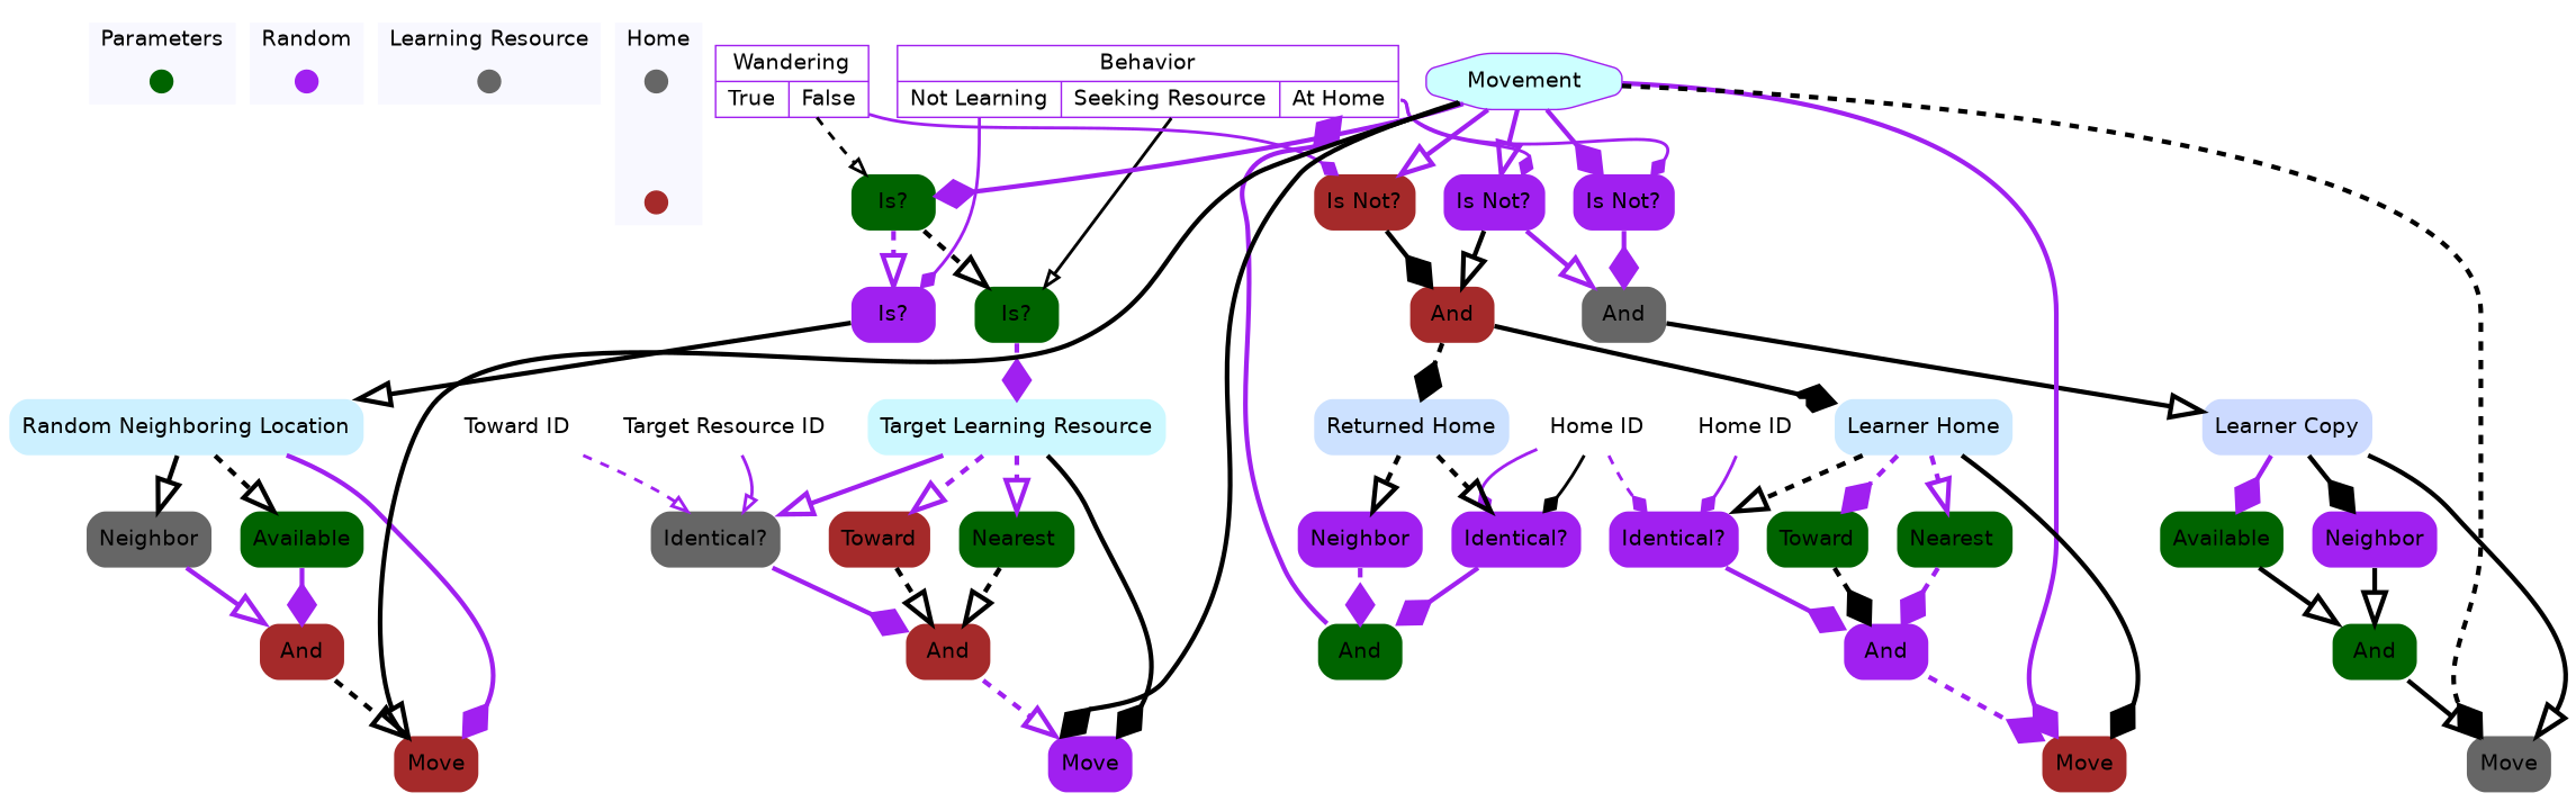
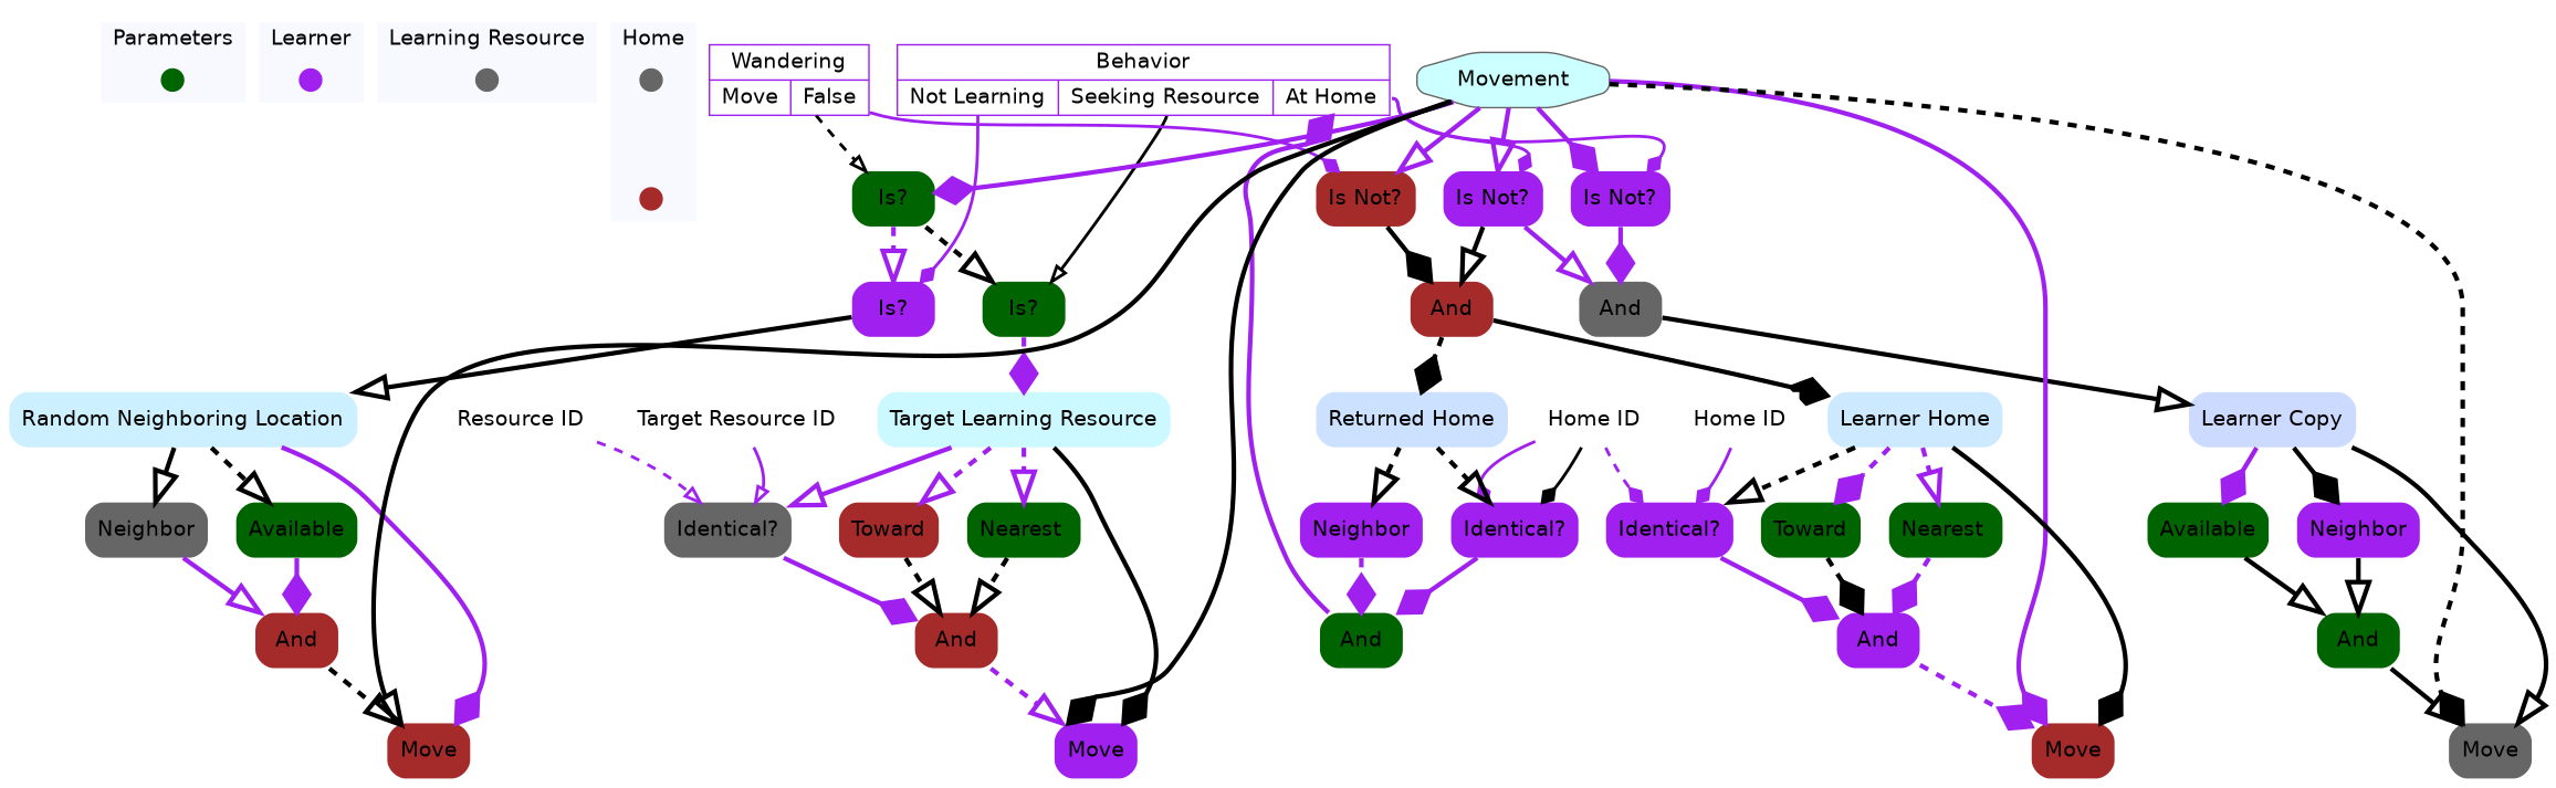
  digraph {
    node [color=purple shape=none style="rounded,filled" fontname=Helvetica]
    edge [style=bold arrowhead=diamond color=purple penwidth=3.0 arrowsize=2.0]
    contextOverview [color=darkgreen fixedsize=true fontcolor=white height=.2 shape=point style=filled width=.2 fontname=""]
    movementOverview [fixedsize=true fontcolor=white height=.2 shape=point style=filled width=.2]
    targetLearningResourceOverview [color=gray40 fixedsize=true fontcolor=white height=.2 shape=point style=filled width=.2]
    learnerHomeOverview [color=gray40 fixedsize=true fontcolor=white height=.2 shape=point style=filled width=.2]
    returnedHomeOverview [color=brown fixedsize=true fontcolor=white height=.2 shape=point style=filled width=.2]
    n6 [fillcolor=white label="{<learnerbehavior> Behavior | {<learnerbehaviornotInterested> Not Learning|<learnerbehaviorseekingResource> Seeking Resource|<learnerbehavioratHome> At Home}}" shape=record style=filled]
    n7 [label="Is Not?"]
    n8 [label="Is Not?"]
    n9 [color=darkgreen label="Is?"]
    n10 [label="Is?"]
    n11 [color=brown label=And]
    n12 [color=gray40 label=And]
    n13 [color=gray40 fillcolor="0.524, 0.2, 1.0" label="Target Learning Resource"]
    n14 [color=brown fillcolor="0.549, 0.2, 1.0" label="Random Neighboring Location"]
-   n15 [fillcolor=white label="{<spatialResourceswanderingRecord> Wandering | {<true> True| <false> False}}" shape=record style=filled]
+   n15 [fillcolor=white label="{<spatialResourceswanderingRecord> Wandering | {<true> Move| <false> False}}" shape=record style=filled]
    n16 [color=darkgreen label="Is?"]
    n17 [color=brown label="Is Not?"]
-   n18 [color=gray40 fillcolor=white fontsize=14 label="Toward ID" style=filled]
+   n18 [color=gray40 fillcolor=white fontsize=14 label="Resource ID" style=filled]
    n19 [color=gray40 label="Identical?"]
    n20 [color=brown label=And]
    n21 [fillcolor=white fontsize=14 label="Target Resource ID" style=filled]
    n22 [color=darkgreen fillcolor=white fontsize=14 label="Home ID" style=filled]
    n23 [label="Identical?"]
    n24 [label="Identical?"]
    n25 [label=And]
    n26 [color=darkgreen label=And]
    n27 [color=darkgreen fillcolor=white fontsize=14 label="Home ID" style=filled]
-   n28 [fillcolor="0.5, 0.2, 1.0" label=Movement shape=octagon]
+   n28 [color=gray40 fillcolor="0.5, 0.2, 1.0" label=Movement shape=octagon]
    n29 [color=brown label=Move]
    n30 [color=brown label=Move]
    n31 [color=gray40 label=Move]
    n32 [label=Move]
    n33 [color=darkgreen fillcolor="0.574, 0.2, 1.0" label="Learner Home"]
    n34 [color=gray40 fillcolor="0.599, 0.2, 1.0" label="Returned Home"]
    n35 [color=gray40 fillcolor="0.623, 0.2, 1.0" label="Learner Copy"]
    n36 [color=darkgreen label=Toward]
    n37 [color=darkgreen label="Nearest "]
    n38 [color=brown label=Toward]
    n39 [color=darkgreen label="Nearest "]
    n40 [color=darkgreen label=Available]
    n41 [color=gray40 label=Neighbor]
    n42 [label=Neighbor]
    n43 [color=darkgreen label=Available]
    n44 [label=Neighbor]
    n45 [color=darkgreen label=And]
    n46 [color=brown label=And]
    subgraph cluster_1 {
      color=white
      fillcolor=ghostwhite
      fontname=Helvetica
      label=Parameters
      labeljust=l
      style=filled
      contextOverview
    }
    subgraph cluster_2 {
      color=white
      fillcolor=ghostwhite
      fontname=Helvetica
-     label=Random
+     label=Learner
      labeljust=l
      nodesep=0.1
      style=filled
      movementOverview
    }
    subgraph cluster_3 {
      color=white
      fillcolor=ghostwhite
      fontname=Helvetica
      label="Learning Resource"
      labeljust=l
      nodesep=0.1
      style=filled
      targetLearningResourceOverview
    }
    subgraph cluster_4 {
      color=white
      fillcolor=ghostwhite
      fontname=Helvetica
      label=Home
      labeljust=l
      nodesep=0.1
      style=filled
      learnerHomeOverview
      returnedHomeOverview
    }
    learnerHomeOverview -> returnedHomeOverview [style=invis arrowhead="" color="" penwidth="" arrowsize=""]
    n6 -> n7 [headport=ne penwidth=2.0 tailport=learnerbehavioratHome arrowsize=""]
    n6 -> n8 [headport=ne penwidth=2.0 tailport=learnerbehavioratHome arrowsize=""]
    n6 -> n9 [arrowhead=onormal color=black headport=ne penwidth=2.0 tailport=learnerbehaviorseekingResource arrowsize=""]
    n6 -> n10 [headport=ne penwidth=2.0 tailport=learnerbehaviornotInterested arrowsize=""]
    n7 -> n11 [arrowhead=onormal color=black]
    n7 -> n12 [arrowhead=onormal]
    n8 -> n12
    n9 -> n13 [style=dashed]
    n10 -> n14 [arrowhead=onormal color=black]
    n11 -> n33 [color=black]
    n11 -> n34 [color=black style=dashed]
    n12 -> n35 [arrowhead=onormal color=black]
    n13 -> n19 [arrowhead=onormal]
    n13 -> n32 [color=black headport=ne]
    n13 -> n38 [arrowhead=onormal style=dashed]
    n13 -> n39 [arrowhead=onormal style=dashed]
    n14 -> n29 [headport=ne]
    n14 -> n40 [arrowhead=onormal color=black style=dashed]
    n14 -> n41 [arrowhead=onormal color=black]
    n15 -> n16 [arrowhead=onormal color=black headport=nw penwidth=2.0 style=dashed arrowsize=""]
    n15 -> n17 [headport=nw penwidth=2.0 arrowsize=""]
    n16 -> n9 [arrowhead=onormal color=black style=dashed]
    n16 -> n10 [arrowhead=onormal style=dashed]
    n17 -> n11 [color=black]
    n18 -> n19 [arrowhead=onormal headport=nw penwidth=2.0 style=dashed arrowsize=""]
    n19 -> n20
    n20 -> n32 [arrowhead=onormal style=dashed]
    n21 -> n19 [arrowhead=onormal headport=ne penwidth=2.0 arrowsize=""]
    n22 -> n23 [headport=nw penwidth=2.0 style=dashed arrowsize=""]
    n22 -> n24 [headport=nw penwidth=2.0 arrowsize=""]
    n22 -> n24 [color=black headport=ne penwidth=2.0 arrowsize=""]
    n23 -> n25
    n24 -> n26
    n25 -> n30 [style=dashed]
    n26 -> n6 [headport=learnerbehavioratHome]
    n27 -> n23 [headport=ne penwidth=2.0 arrowsize=""]
    n28 -> n7 [arrowhead=onormal]
    n28 -> n8
    n28 -> n16
    n28 -> n17 [arrowhead=onormal]
    n28 -> n29 [arrowhead=onormal color=black headport=nw]
    n28 -> n30 [headport=nw]
    n28 -> n31 [color=black headport=nw style=dashed]
    n28 -> n32 [color=black headport=nw]
    n33 -> n23 [arrowhead=onormal color=black style=dashed]
    n33 -> n30 [color=black headport=ne]
    n33 -> n36 [style=dashed]
    n33 -> n37 [arrowhead=onormal style=dashed]
    n34 -> n24 [arrowhead=onormal color=black style=dashed]
    n34 -> n42 [arrowhead=onormal color=black style=dashed]
    n35 -> n31 [arrowhead=onormal color=black headport=ne]
    n35 -> n43
    n35 -> n44 [color=black]
    n36 -> n25 [color=black style=dashed]
    n37 -> n25 [style=dashed]
    n38 -> n20 [arrowhead=onormal color=black style=dashed]
    n39 -> n20 [arrowhead=onormal color=black style=dashed]
    n40 -> n46
    n41 -> n46 [arrowhead=onormal]
    n42 -> n26 [style=dashed]
    n43 -> n45 [arrowhead=onormal color=black]
    n44 -> n45 [arrowhead=onormal color=black]
    n45 -> n31 [arrowhead=onormal color=black]
    n46 -> n29 [arrowhead=onormal color=black style=dashed]
  }
